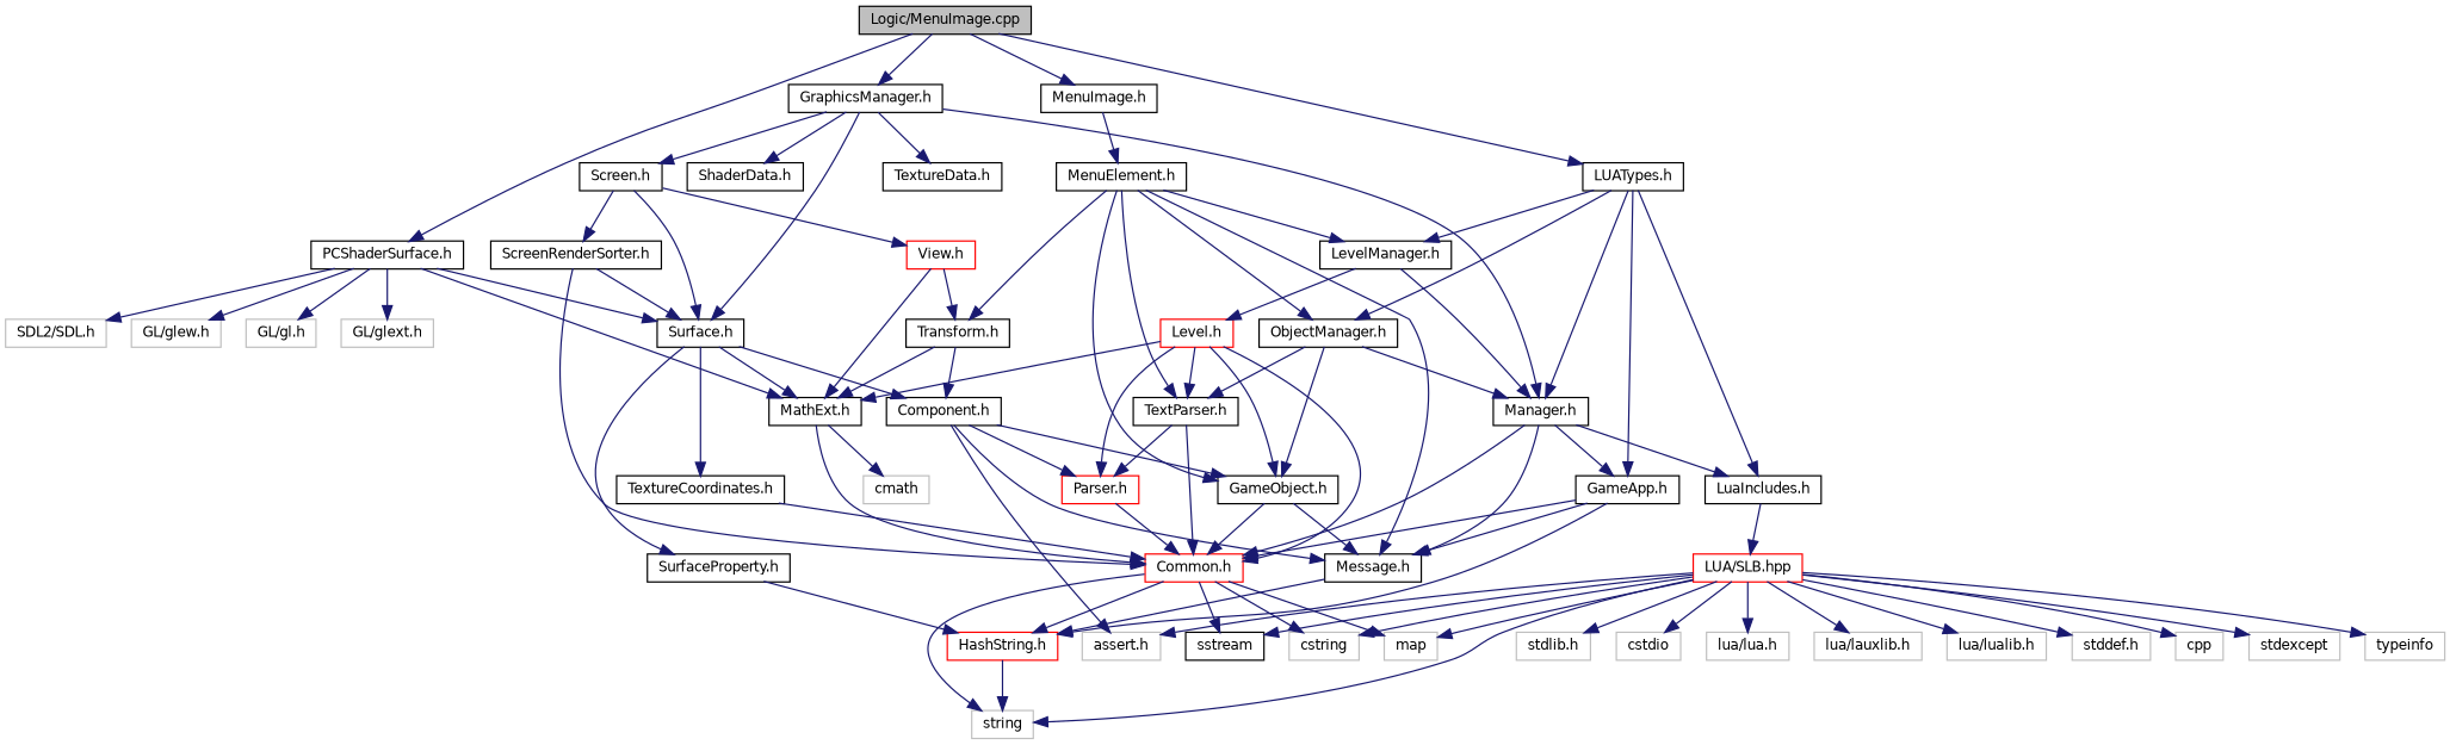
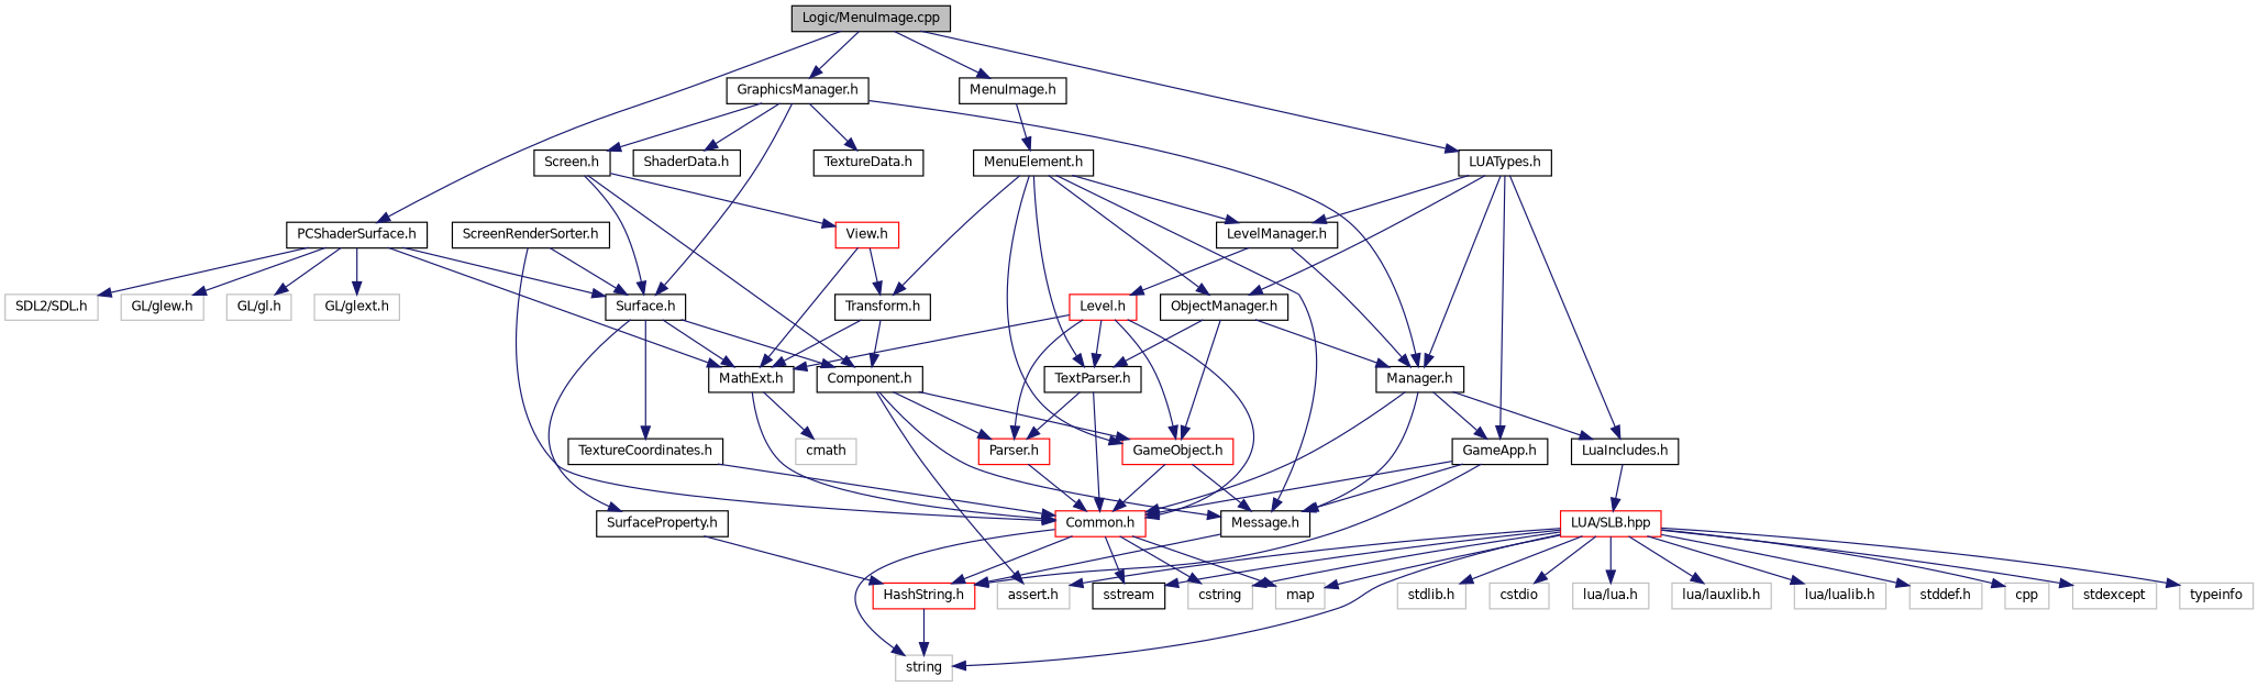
  digraph {
    node [color=black fillcolor=white fontname=Helvetica fontsize=10 shape=record style=filled]
    edge [color=midnightblue fontname=Helvetica fontsize=10 labelfontname=Helvetica labelfontsize=10 style=solid]
    n1 [fillcolor=grey75 fontcolor=black height=0.2 label="Logic/MenuImage.cpp" width=0.4]
    n2 [height=0.2 label="MenuImage.h" width=0.4]
    n3 [height=0.2 label="LUATypes.h" width=0.4]
    n4 [height=0.2 label="GraphicsManager.h" width=0.4]
    n5 [height=0.2 label="PCShaderSurface.h" width=0.4]
    n6 [height=0.2 label="MenuElement.h" width=0.4]
    n7 [height=0.2 label="ObjectManager.h" width=0.4]
    n8 [height=0.2 label="LevelManager.h" width=0.4]
    n9 [height=0.2 label="Manager.h" width=0.4]
    n10 [height=0.2 label="GameApp.h" width=0.4]
    n11 [height=0.2 label="LuaIncludes.h" width=0.4]
    n12 [height=0.2 label="Surface.h" width=0.4]
    n13 [height=0.2 label="Screen.h" width=0.4]
    n14 [height=0.2 label="TextureData.h" width=0.4]
    n15 [height=0.2 label="ShaderData.h" width=0.4]
    n16 [height=0.2 label="MathExt.h" width=0.4]
    n17 [color=grey75 height=0.2 label="GL/glew.h" width=0.4]
    n18 [color=grey75 height=0.2 label="GL/gl.h" width=0.4]
    n19 [color=grey75 height=0.2 label="GL/glext.h" width=0.4]
    n20 [color=grey75 height=0.2 label="SDL2/SDL.h" width=0.4]
-   n21 [height=0.2 label="GameObject.h" width=0.4]
+   n21 [color=red height=0.2 label="GameObject.h" width=0.4]
    n22 [height=0.2 label="Message.h" width=0.4]
    n23 [height=0.2 label="TextParser.h" width=0.4]
    n24 [height=0.2 label="Transform.h" width=0.4]
    n25 [color=red height=0.2 label="Common.h" width=0.4]
    n26 [color=red height=0.2 label="HashString.h" width=0.4]
    n27 [color=red height=0.2 label="Parser.h" width=0.4]
    n28 [height=0.2 label="Component.h" width=0.4]
    n29 [color=red height=0.2 label="Level.h" width=0.4]
    n30 [color=grey75 height=0.2 label=string width=0.4]
    n31 [color=grey75 height=0.2 label=cstring width=0.4]
    n32 [color=grey75 height=0.2 label=map width=0.4]
    n33 [height=0.2 label=sstream width=0.4]
    n34 [color=grey75 height=0.2 label="assert.h" width=0.4]
    n35 [color=grey75 height=0.2 label=cmath width=0.4]
    n36 [color=red height=0.2 label="LUA/SLB.hpp" width=0.4]
    n37 [color=grey75 height=0.2 label="stdlib.h" width=0.4]
    n38 [color=grey75 height=0.2 label=cstdio width=0.4]
    n39 [color=grey75 height=0.2 label="lua/lua.h" width=0.4]
    n40 [color=grey75 height=0.2 label="lua/lauxlib.h" width=0.4]
    n41 [color=grey75 height=0.2 label="lua/lualib.h" width=0.4]
    n42 [color=grey75 height=0.2 label="stddef.h" width=0.4]
    n43 [color=grey75 height=0.2 label=cpp width=0.4]
    n44 [color=grey75 height=0.2 label=stdexcept width=0.4]
    n45 [color=grey75 height=0.2 label=typeinfo width=0.4]
    n46 [height=0.2 label="TextureCoordinates.h" width=0.4]
    n47 [height=0.2 label="SurfaceProperty.h" width=0.4]
    n48 [color=red height=0.2 label="View.h" width=0.4]
    n49 [height=0.2 label="ScreenRenderSorter.h" width=0.4]
    n1 -> n2
    n1 -> n3
    n1 -> n4
    n1 -> n5
    n2 -> n6
    n3 -> n7
    n3 -> n8
    n3 -> n9
    n3 -> n10
    n3 -> n11
    n4 -> n9
    n4 -> n12
    n4 -> n13
    n4 -> n14
    n4 -> n15
    n5 -> n12
    n5 -> n16
    n5 -> n17
    n5 -> n18
    n5 -> n19
    n5 -> n20
    n6 -> n7
    n6 -> n8
    n6 -> n21
    n6 -> n22
    n6 -> n23
    n6 -> n24
    n7 -> n9
    n7 -> n21
    n7 -> n23
    n8 -> n9
    n8 -> n29
    n9 -> n10
    n9 -> n11
    n9 -> n22
    n9 -> n25
    n10 -> n22
    n10 -> n25
    n10 -> n26
    n11 -> n36
    n12 -> n16
    n12 -> n28
    n12 -> n46
    n12 -> n47
    n13 -> n12
    n13 -> n48
-   n13 -> n49
+   n13 -> n28
    n16 -> n25
    n16 -> n35
    n21 -> n22
    n21 -> n25
    n22 -> n26
    n23 -> n25
    n23 -> n27
    n24 -> n16
    n24 -> n28
    n25 -> n26
    n25 -> n30
    n25 -> n31
    n25 -> n32
    n25 -> n33
    n26 -> n30
    n27 -> n25
    n28 -> n21
    n28 -> n22
    n28 -> n27
    n28 -> n34
    n29 -> n16
    n29 -> n21
    n29 -> n23
    n29 -> n25
    n29 -> n27
    n36 -> n30
    n36 -> n31
    n36 -> n32
    n36 -> n33
    n36 -> n34
    n36 -> n37
    n36 -> n38
    n36 -> n39
    n36 -> n40
    n36 -> n41
    n36 -> n42
    n36 -> n43
    n36 -> n44
    n36 -> n45
    n46 -> n25
    n47 -> n26
    n48 -> n16
    n48 -> n24
    n49 -> n12
    n49 -> n25
  }
